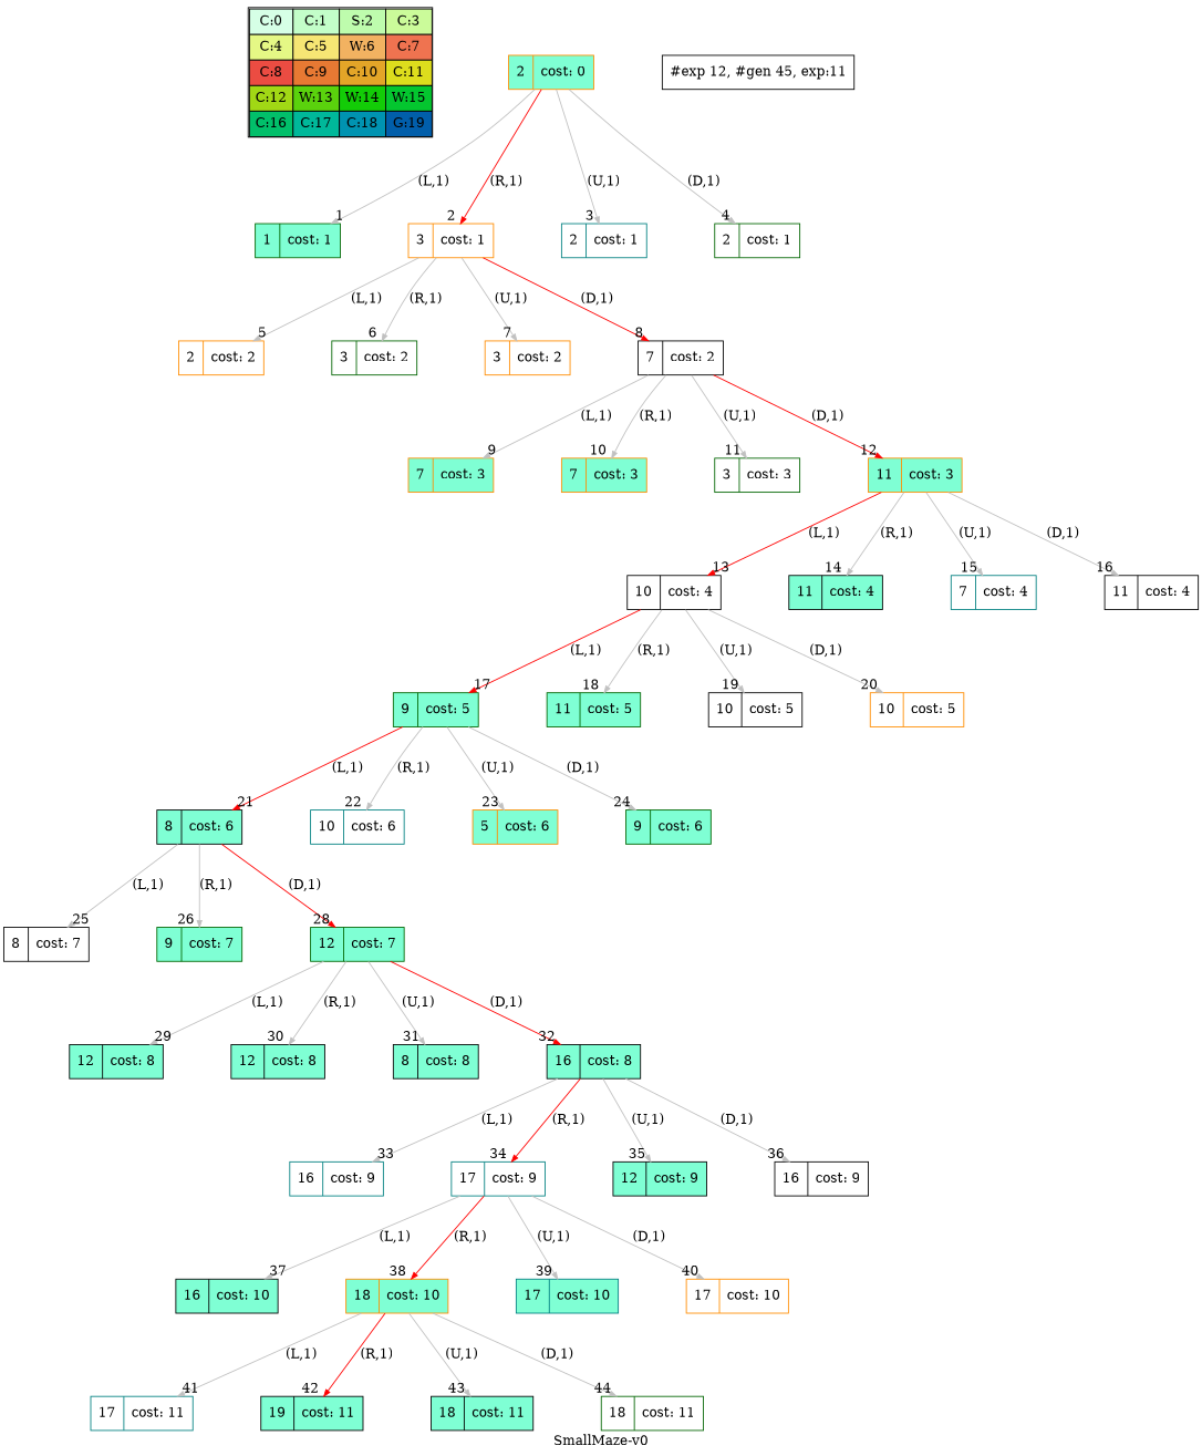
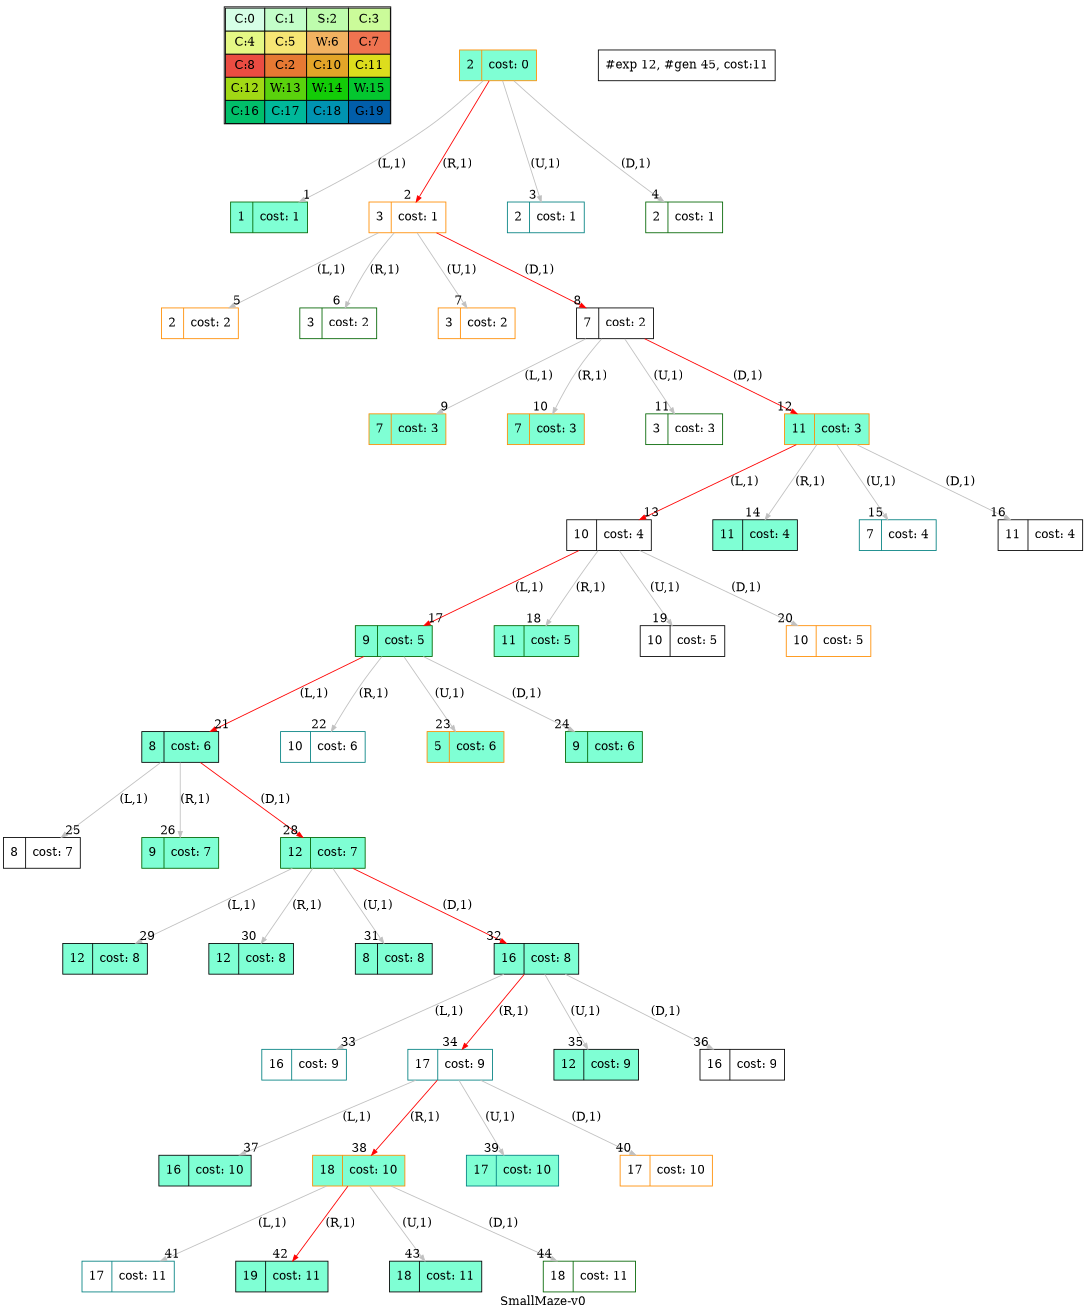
  digraph {
    fontname="DejaVu Serif"
    label="SmallMaze-v0"
    nodesep=1
    ranksep=1
    node [fontname="DejaVu Serif" shape=record color=black fillcolor=aquamarine style=filled]
    edge [arrowsize=0.7 color=grey fontname="DejaVu Serif"]
-   n1 [label=<<table border="1" cellpadding="5" cellspacing="0" cellborder="1"><tr><td bgcolor="0.39803922 0.15947579 0.99679532 1.        ">C:0</td><td bgcolor="0.35098039 0.23194764 0.99315867 1.        ">C:1</td><td bgcolor="0.29607843 0.31486959 0.98720184 1.        ">S:2</td><td bgcolor="0.24901961 0.38410575 0.98063477 1.        ">C:3</td></tr><tr><td bgcolor="0.19411765 0.46220388 0.97128103 1.        ">C:4</td><td bgcolor="0.14705882 0.52643216 0.96182564 1.        ">C:5</td><td bgcolor="0.09215686 0.59770746 0.94913494 1.        ">W:6</td><td bgcolor="0.0372549  0.66454018 0.93467977 1.        ">C:7</td></tr><tr><td bgcolor="0.00980392 0.71791192 0.92090552 1.        ">C:8</td><td bgcolor="0.06470588 0.77520398 0.9032472  1.        ">C:9</td><td bgcolor="0.11176471 0.81974048 0.88677369 1.        ">C:10</td><td bgcolor="0.16666667 0.8660254  0.8660254  1.        ">C:11</td></tr><tr><td bgcolor="0.21372549 0.9005867  0.84695821 1.        ">C:12</td><td bgcolor="0.26862745 0.93467977 0.82325295 1.        ">W:13</td><td bgcolor="0.32352941 0.96182564 0.79801723 1.        ">W:14</td><td bgcolor="0.37058824 0.97940977 0.77520398 1.        ">W:15</td></tr><tr><td bgcolor="0.4254902  0.99315867 0.74725253 1.        ">C:16</td><td bgcolor="0.47254902 0.99907048 0.72218645 1.        ">C:17</td><td bgcolor="0.52745098 0.99907048 0.69169844 1.        ">C:18</td><td bgcolor="0.5745098  0.99315867 0.66454018 1.        ">G:19</td></tr></table>> shape=plaintext color="" fillcolor="" style=""]
+   n1 [label=<<table border="1" cellpadding="5" cellspacing="0" cellborder="1"><tr><td bgcolor="0.39803922 0.15947579 0.99679532 1.        ">C:0</td><td bgcolor="0.35098039 0.23194764 0.99315867 1.        ">C:1</td><td bgcolor="0.29607843 0.31486959 0.98720184 1.        ">S:2</td><td bgcolor="0.24901961 0.38410575 0.98063477 1.        ">C:3</td></tr><tr><td bgcolor="0.19411765 0.46220388 0.97128103 1.        ">C:4</td><td bgcolor="0.14705882 0.52643216 0.96182564 1.        ">C:5</td><td bgcolor="0.09215686 0.59770746 0.94913494 1.        ">W:6</td><td bgcolor="0.0372549  0.66454018 0.93467977 1.        ">C:7</td></tr><tr><td bgcolor="0.00980392 0.71791192 0.92090552 1.        ">C:8</td><td bgcolor="0.06470588 0.77520398 0.9032472  1.        ">C:2</td><td bgcolor="0.11176471 0.81974048 0.88677369 1.        ">C:10</td><td bgcolor="0.16666667 0.8660254  0.8660254  1.        ">C:11</td></tr><tr><td bgcolor="0.21372549 0.9005867  0.84695821 1.        ">C:12</td><td bgcolor="0.26862745 0.93467977 0.82325295 1.        ">W:13</td><td bgcolor="0.32352941 0.96182564 0.79801723 1.        ">W:14</td><td bgcolor="0.37058824 0.97940977 0.77520398 1.        ">W:15</td></tr><tr><td bgcolor="0.4254902  0.99315867 0.74725253 1.        ">C:16</td><td bgcolor="0.47254902 0.99907048 0.72218645 1.        ">C:17</td><td bgcolor="0.52745098 0.99907048 0.69169844 1.        ">C:18</td><td bgcolor="0.5745098  0.99315867 0.66454018 1.        ">G:19</td></tr></table>> shape=plaintext color="" fillcolor="" style=""]
    n2 [color=darkorange label="<f0>2 |<f1> cost: 0"]
    n3 [color=darkgreen label="<f0>1 |<f1> cost: 1"]
    n4 [color=darkorange fillcolor=white label="<f0>3 |<f1> cost: 1"]
    n5 [color=teal fillcolor=white label="<f0>2 |<f1> cost: 1"]
    n6 [color=darkgreen fillcolor=white label="<f0>2 |<f1> cost: 1"]
    n7 [color=darkorange fillcolor=white label="<f0>2 |<f1> cost: 2"]
    n8 [color=darkgreen fillcolor=white label="<f0>3 |<f1> cost: 2"]
    n9 [color=darkorange fillcolor=white label="<f0>3 |<f1> cost: 2"]
    n10 [fillcolor=white label="<f0>7 |<f1> cost: 2"]
    n11 [color=darkorange label="<f0>7 |<f1> cost: 3"]
    n12 [color=darkorange label="<f0>7 |<f1> cost: 3"]
    n13 [color=darkgreen fillcolor=white label="<f0>3 |<f1> cost: 3"]
    n14 [color=darkorange label="<f0>11 |<f1> cost: 3"]
    n15 [fillcolor=white label="<f0>10 |<f1> cost: 4"]
    n16 [label="<f0>11 |<f1> cost: 4"]
    n17 [color=teal fillcolor=white label="<f0>7 |<f1> cost: 4"]
    n18 [fillcolor=white label="<f0>11 |<f1> cost: 4"]
    n19 [color=darkgreen label="<f0>9 |<f1> cost: 5"]
    n20 [color=darkgreen label="<f0>11 |<f1> cost: 5"]
    n21 [fillcolor=white label="<f0>10 |<f1> cost: 5"]
    n22 [color=darkorange fillcolor=white label="<f0>10 |<f1> cost: 5"]
    n23 [label="<f0>8 |<f1> cost: 6"]
    n24 [color=teal fillcolor=white label="<f0>10 |<f1> cost: 6"]
    n25 [color=darkorange label="<f0>5 |<f1> cost: 6"]
    n26 [color=darkgreen label="<f0>9 |<f1> cost: 6"]
    n27 [fillcolor=white label="<f0>8 |<f1> cost: 7"]
    n28 [color=darkgreen label="<f0>9 |<f1> cost: 7"]
    n29 [color=darkgreen label="<f0>12 |<f1> cost: 7"]
    n30 [label="<f0>12 |<f1> cost: 8"]
    n31 [label="<f0>12 |<f1> cost: 8"]
    n32 [label="<f0>8 |<f1> cost: 8"]
    n33 [label="<f0>16 |<f1> cost: 8"]
    n34 [color=teal fillcolor=white label="<f0>16 |<f1> cost: 9"]
    n35 [color=teal fillcolor=white label="<f0>17 |<f1> cost: 9"]
    n36 [label="<f0>12 |<f1> cost: 9"]
    n37 [fillcolor=white label="<f0>16 |<f1> cost: 9"]
    n38 [label="<f0>16 |<f1> cost: 10"]
    n39 [color=darkorange label="<f0>18 |<f1> cost: 10"]
    n40 [color=teal label="<f0>17 |<f1> cost: 10"]
    n41 [color=darkorange fillcolor=white label="<f0>17 |<f1> cost: 10"]
    n42 [color=teal fillcolor=white label="<f0>17 |<f1> cost: 11"]
    n43 [label="<f0>19 |<f1> cost: 11"]
    n44 [label="<f0>18 |<f1> cost: 11"]
    n45 [color=darkgreen fillcolor=white label="<f0>18 |<f1> cost: 11"]
-   "#exp 12, #gen 45, cost:11" [fillcolor=white shape=box label="#exp 12, #gen 45, exp:11"]
+   "#exp 12, #gen 45, cost:11" [fillcolor=white shape=box]
    subgraph sub_1 {
      label=Map
      n1
    }
    n2 -> n3 [headlabel=" 1 " label="(L,1)"]
    n2 -> n4 [color=red headlabel=" 2 " label="(R,1)"]
    n2 -> n5 [headlabel=" 3 " label="(U,1)"]
    n2 -> n6 [headlabel=" 4 " label="(D,1)"]
    n4 -> n7 [headlabel=" 5 " label="(L,1)"]
    n4 -> n8 [headlabel=" 6 " label="(R,1)"]
    n4 -> n9 [headlabel=" 7 " label="(U,1)"]
    n4 -> n10 [color=red headlabel=" 8 " label="(D,1)"]
    n10 -> n11 [headlabel=" 9 " label="(L,1)"]
    n10 -> n12 [headlabel=" 10 " label="(R,1)"]
    n10 -> n13 [headlabel=" 11 " label="(U,1)"]
    n10 -> n14 [color=red headlabel=" 12 " label="(D,1)"]
    n14 -> n15 [color=red headlabel=" 13 " label="(L,1)"]
    n14 -> n16 [headlabel=" 14 " label="(R,1)"]
    n14 -> n17 [headlabel=" 15 " label="(U,1)"]
    n14 -> n18 [headlabel=" 16 " label="(D,1)"]
    n15 -> n19 [color=red headlabel=" 17 " label="(L,1)"]
    n15 -> n20 [headlabel=" 18 " label="(R,1)"]
    n15 -> n21 [headlabel=" 19 " label="(U,1)"]
    n15 -> n22 [headlabel=" 20 " label="(D,1)"]
    n19 -> n23 [color=red headlabel=" 21 " label="(L,1)"]
    n19 -> n24 [headlabel=" 22 " label="(R,1)"]
    n19 -> n25 [headlabel=" 23 " label="(U,1)"]
    n19 -> n26 [headlabel=" 24 " label="(D,1)"]
    n23 -> n27 [headlabel=" 25 " label="(L,1)"]
    n23 -> n28 [headlabel=" 26 " label="(R,1)"]
    n23 -> n29 [color=red headlabel=" 28 " label="(D,1)"]
    n29 -> n30 [headlabel=" 29 " label="(L,1)"]
    n29 -> n31 [headlabel=" 30 " label="(R,1)"]
    n29 -> n32 [headlabel=" 31 " label="(U,1)"]
    n29 -> n33 [color=red headlabel=" 32 " label="(D,1)"]
    n33 -> n34 [headlabel=" 33 " label="(L,1)"]
    n33 -> n35 [color=red headlabel=" 34 " label="(R,1)"]
    n33 -> n36 [headlabel=" 35 " label="(U,1)"]
    n33 -> n37 [headlabel=" 36 " label="(D,1)"]
    n35 -> n38 [headlabel=" 37 " label="(L,1)"]
    n35 -> n39 [color=red headlabel=" 38 " label="(R,1)"]
    n35 -> n40 [headlabel=" 39 " label="(U,1)"]
    n35 -> n41 [headlabel=" 40 " label="(D,1)"]
    n39 -> n42 [headlabel=" 41 " label="(L,1)"]
    n39 -> n43 [color=red headlabel=" 42 " label="(R,1)"]
    n39 -> n44 [headlabel=" 43 " label="(U,1)"]
    n39 -> n45 [headlabel=" 44 " label="(D,1)"]
  }
